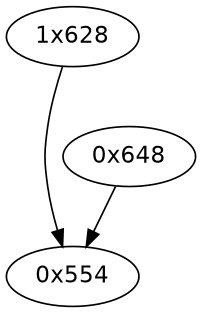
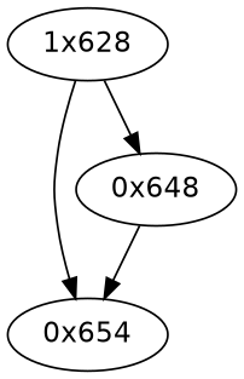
  strict digraph {
    fontname="DejaVu Sans"
    node [fontname="DejaVu Sans"]
    edge [fontname="DejaVu Sans"]
-   "0x654" [opcode="[u'mov', u'pop']" label="0x554"]
+   "0x654" [opcode="[u'mov', u'pop']"]
    n2 [label="1x628" opcode="[u'push', u'mov', u'ldr', u'ldr', u'add', u'bl', u'cmp', u'b']"]
    "0x648" [opcode="[u'ldr', u'add', u'bl']"]
    n2 -> "0x654"
+   n2 -> "0x648"
    "0x648" -> "0x654"
  }
